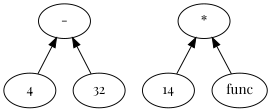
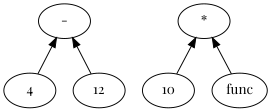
  digraph {
    fontname="Playfair Display"
    rankdir=BT
    node [fontname="Playfair Display"]
    edge [fontname="Playfair Display"]
    n1 [label=4]
    n2 [label="-"]
-   n3 [label=32]
-   n4 [label=14]
+   n3 [label=12]
+   n4 [label=10]
    n5 [label="*"]
    n6 [label=func]
    n1 -> n2
    n3 -> n2
    n4 -> n5
    n6 -> n5
  }
